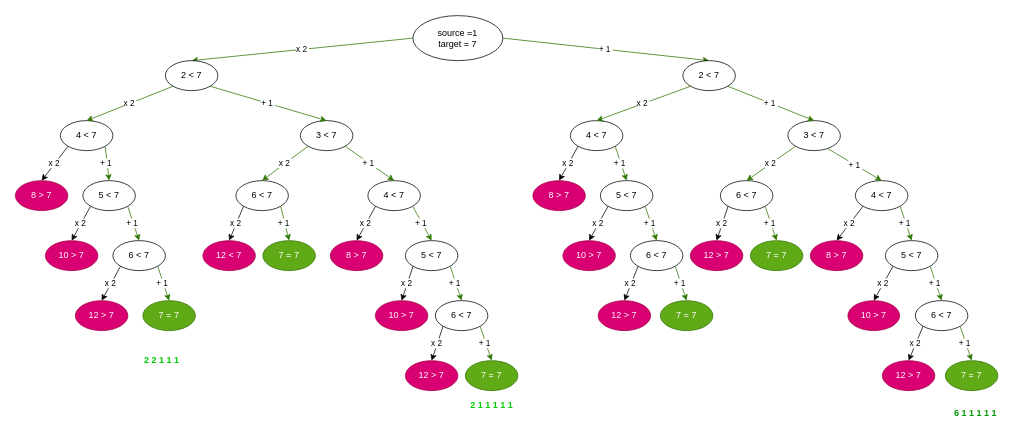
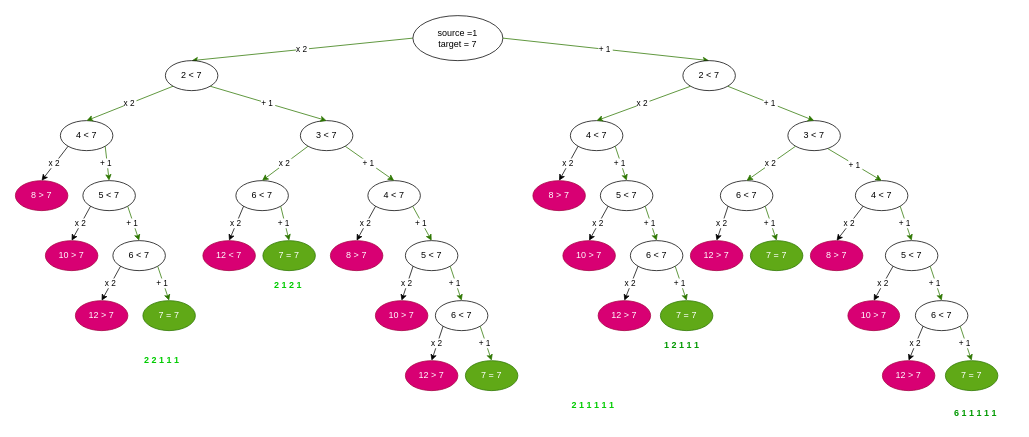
  <mxCell id="0" />
  <mxCell id="1" parent="0" />
  <mxCell id="2" value="x 2&amp;nbsp;" style="edgeStyle=none;html=1;fillColor=#60a917;strokeColor=#2D7600;exitX=0;exitY=0.5;exitDx=0;exitDy=0;entryX=0.5;entryY=0;entryDx=0;entryDy=0;" parent="1" source="3" target="4" edge="1"><mxGeometry relative="1" as="geometry" /></mxCell>
  <mxCell id="3" value="source =1&lt;br&gt;target = 7" style="ellipse;whiteSpace=wrap;html=1;" parent="1" vertex="1"><mxGeometry x="550" y="20" width="120" height="60" as="geometry" /></mxCell>
  <mxCell id="4" value="2 &amp;lt; 7" style="ellipse;whiteSpace=wrap;html=1;rounded=1;" parent="1" vertex="1"><mxGeometry x="220" y="80" width="70" height="40" as="geometry" /></mxCell>
  <mxCell id="5" value="+ 1&amp;nbsp;" style="edgeStyle=none;html=1;exitX=1;exitY=0.5;exitDx=0;exitDy=0;entryX=0.5;entryY=0;entryDx=0;entryDy=0;fillColor=#60a917;strokeColor=#2D7600;" parent="1" source="3" target="6" edge="1"><mxGeometry relative="1" as="geometry"><mxPoint x="306.75" y="70" as="sourcePoint" /><mxPoint x="410" y="130" as="targetPoint" /></mxGeometry></mxCell>
  <mxCell id="6" value="2 &amp;lt; 7" style="ellipse;whiteSpace=wrap;html=1;rounded=1;" parent="1" vertex="1"><mxGeometry x="910" y="80" width="70" height="40" as="geometry" /></mxCell>
  <mxCell id="7" value="4 &amp;lt; 7" style="ellipse;whiteSpace=wrap;html=1;rounded=1;" parent="1" vertex="1"><mxGeometry x="80" y="160" width="70" height="40" as="geometry" /></mxCell>
  <mxCell id="8" value="3 &amp;lt; 7" style="ellipse;whiteSpace=wrap;html=1;rounded=1;" parent="1" vertex="1"><mxGeometry x="400" y="160" width="70" height="40" as="geometry" /></mxCell>
  <mxCell id="9" value="x 2&amp;nbsp;" style="edgeStyle=none;html=1;entryX=0.5;entryY=0;entryDx=0;entryDy=0;exitX=0;exitY=1;exitDx=0;exitDy=0;fillColor=#60a917;strokeColor=#2D7600;" parent="1" source="4" target="7" edge="1"><mxGeometry relative="1" as="geometry"><mxPoint x="304.375" y="70" as="sourcePoint" /><mxPoint x="272.2" y="102.582" as="targetPoint" /></mxGeometry></mxCell>
  <mxCell id="10" value="+ 1&amp;nbsp;" style="edgeStyle=none;html=1;exitX=1;exitY=1;exitDx=0;exitDy=0;entryX=0.5;entryY=0;entryDx=0;entryDy=0;fillColor=#60a917;strokeColor=#2D7600;" parent="1" source="4" target="8" edge="1"><mxGeometry relative="1" as="geometry"><mxPoint x="364" y="70" as="sourcePoint" /><mxPoint x="405" y="100" as="targetPoint" /></mxGeometry></mxCell>
  <mxCell id="11" value="8 &amp;gt; 7" style="ellipse;whiteSpace=wrap;html=1;rounded=1;fillColor=#d80073;fontColor=#ffffff;strokeColor=#A50040;" parent="1" vertex="1"><mxGeometry x="20" y="240" width="70" height="40" as="geometry" /></mxCell>
  <mxCell id="12" value="5 &amp;lt; 7" style="ellipse;whiteSpace=wrap;html=1;rounded=1;" parent="1" vertex="1"><mxGeometry x="110" y="240" width="70" height="40" as="geometry" /></mxCell>
  <mxCell id="13" value="6 &amp;lt; 7" style="ellipse;whiteSpace=wrap;html=1;rounded=1;" parent="1" vertex="1"><mxGeometry x="314" y="240" width="70" height="40" as="geometry" /></mxCell>
  <mxCell id="14" value="4 &amp;lt; 7" style="ellipse;whiteSpace=wrap;html=1;rounded=1;" parent="1" vertex="1"><mxGeometry x="490" y="240" width="70" height="40" as="geometry" /></mxCell>
  <mxCell id="15" value="x 2&amp;nbsp;" style="edgeStyle=none;html=1;entryX=0.5;entryY=0;entryDx=0;entryDy=0;exitX=0;exitY=1;exitDx=0;exitDy=0;" parent="1" source="7" target="11" edge="1"><mxGeometry relative="1" as="geometry"><mxPoint x="180.251" y="134.142" as="sourcePoint" /><mxPoint x="135" y="170" as="targetPoint" /></mxGeometry></mxCell>
  <mxCell id="16" value="x 2&amp;nbsp;" style="edgeStyle=none;html=1;entryX=0.5;entryY=0;entryDx=0;entryDy=0;exitX=0;exitY=1;exitDx=0;exitDy=0;fillColor=#60a917;strokeColor=#2D7600;" parent="1" source="8" target="13" edge="1"><mxGeometry relative="1" as="geometry"><mxPoint x="190.251" y="144.142" as="sourcePoint" /><mxPoint x="145" y="180" as="targetPoint" /></mxGeometry></mxCell>
  <mxCell id="17" value="+ 1&amp;nbsp;" style="edgeStyle=none;html=1;exitX=1;exitY=1;exitDx=0;exitDy=0;entryX=0.5;entryY=0;entryDx=0;entryDy=0;fillColor=#60a917;strokeColor=#2D7600;" parent="1" source="7" target="12" edge="1"><mxGeometry relative="1" as="geometry"><mxPoint x="279.749" y="144.142" as="sourcePoint" /><mxPoint x="334" y="170" as="targetPoint" /></mxGeometry></mxCell>
  <mxCell id="18" value="+ 1&amp;nbsp;" style="edgeStyle=none;html=1;exitX=1;exitY=1;exitDx=0;exitDy=0;entryX=0.5;entryY=0;entryDx=0;entryDy=0;fillColor=#60a917;strokeColor=#2D7600;" parent="1" source="8" target="14" edge="1"><mxGeometry relative="1" as="geometry"><mxPoint x="289.749" y="154.142" as="sourcePoint" /><mxPoint x="344" y="180" as="targetPoint" /></mxGeometry></mxCell>
  <mxCell id="19" value="10 &amp;gt; 7" style="ellipse;whiteSpace=wrap;html=1;rounded=1;fillColor=#d80073;fontColor=#ffffff;strokeColor=#A50040;" parent="1" vertex="1"><mxGeometry x="60" y="320" width="70" height="40" as="geometry" /></mxCell>
  <mxCell id="20" value="6 &amp;lt; 7" style="ellipse;whiteSpace=wrap;html=1;rounded=1;" parent="1" vertex="1"><mxGeometry x="150" y="320" width="70" height="40" as="geometry" /></mxCell>
  <mxCell id="21" value="12 &amp;lt; 7" style="ellipse;whiteSpace=wrap;html=1;rounded=1;fillColor=#d80073;fontColor=#ffffff;strokeColor=#A50040;" parent="1" vertex="1"><mxGeometry x="270" y="320" width="70" height="40" as="geometry" /></mxCell>
  <mxCell id="22" value="&lt;span style=&quot;color: rgb(255 , 255 , 255)&quot;&gt;8 &amp;gt; 7&lt;/span&gt;" style="ellipse;whiteSpace=wrap;html=1;rounded=1;fillColor=#d80073;fontColor=#ffffff;strokeColor=#A50040;" parent="1" vertex="1"><mxGeometry x="440" y="320" width="70" height="40" as="geometry" /></mxCell>
  <mxCell id="23" value="5 &amp;lt; 7" style="ellipse;whiteSpace=wrap;html=1;rounded=1;" parent="1" vertex="1"><mxGeometry x="540" y="320" width="70" height="40" as="geometry" /></mxCell>
  <mxCell id="24" value="x 2&amp;nbsp;" style="edgeStyle=none;html=1;entryX=0.5;entryY=0;entryDx=0;entryDy=0;exitX=0;exitY=1;exitDx=0;exitDy=0;" parent="1" source="12" target="19" edge="1"><mxGeometry relative="1" as="geometry"><mxPoint x="144.251" y="204.142" as="sourcePoint" /><mxPoint x="99" y="240" as="targetPoint" /></mxGeometry></mxCell>
  <mxCell id="25" value="x 2&amp;nbsp;" style="edgeStyle=none;html=1;entryX=0.5;entryY=0;entryDx=0;entryDy=0;exitX=0;exitY=1;exitDx=0;exitDy=0;" parent="1" source="13" target="21" edge="1"><mxGeometry relative="1" as="geometry"><mxPoint x="154.251" y="214.142" as="sourcePoint" /><mxPoint x="109" y="250" as="targetPoint" /></mxGeometry></mxCell>
  <mxCell id="26" value="x 2&amp;nbsp;" style="edgeStyle=none;html=1;entryX=0.5;entryY=0;entryDx=0;entryDy=0;exitX=0;exitY=1;exitDx=0;exitDy=0;" parent="1" source="14" target="22" edge="1"><mxGeometry relative="1" as="geometry"><mxPoint x="164.251" y="224.142" as="sourcePoint" /><mxPoint x="119" y="260" as="targetPoint" /></mxGeometry></mxCell>
  <mxCell id="27" value="+ 1&amp;nbsp;" style="edgeStyle=none;html=1;exitX=1;exitY=1;exitDx=0;exitDy=0;entryX=0.5;entryY=0;entryDx=0;entryDy=0;fillColor=#60a917;strokeColor=#2D7600;" parent="1" source="12" target="20" edge="1"><mxGeometry relative="1" as="geometry"><mxPoint x="193.749" y="204.142" as="sourcePoint" /><mxPoint x="205" y="240" as="targetPoint" /></mxGeometry></mxCell>
  <mxCell id="28" value="+ 1&amp;nbsp;" style="edgeStyle=none;html=1;exitX=1;exitY=1;exitDx=0;exitDy=0;entryX=0.5;entryY=0;entryDx=0;entryDy=0;fillColor=#60a917;strokeColor=#2D7600;" parent="1" source="13" target="34" edge="1"><mxGeometry relative="1" as="geometry"><mxPoint x="203.749" y="214.142" as="sourcePoint" /><mxPoint x="365" y="310" as="targetPoint" /></mxGeometry></mxCell>
  <mxCell id="29" value="+ 1&amp;nbsp;" style="edgeStyle=none;html=1;exitX=1;exitY=1;exitDx=0;exitDy=0;entryX=0.5;entryY=0;entryDx=0;entryDy=0;fillColor=#60a917;strokeColor=#2D7600;" parent="1" source="14" target="23" edge="1"><mxGeometry relative="1" as="geometry"><mxPoint x="213.749" y="224.142" as="sourcePoint" /><mxPoint x="225" y="260" as="targetPoint" /></mxGeometry></mxCell>
  <mxCell id="30" value="12 &amp;gt; 7" style="ellipse;whiteSpace=wrap;html=1;rounded=1;fillColor=#d80073;fontColor=#ffffff;strokeColor=#A50040;" parent="1" vertex="1"><mxGeometry x="100" y="400" width="70" height="40" as="geometry" /></mxCell>
  <mxCell id="31" value="7 = 7" style="ellipse;whiteSpace=wrap;html=1;rounded=1;fillColor=#60a917;fontColor=#ffffff;strokeColor=#2D7600;" parent="1" vertex="1"><mxGeometry x="190" y="400" width="70" height="40" as="geometry" /></mxCell>
  <mxCell id="32" value="x 2&amp;nbsp;" style="edgeStyle=none;html=1;entryX=0.5;entryY=0;entryDx=0;entryDy=0;exitX=0;exitY=1;exitDx=0;exitDy=0;" parent="1" source="20" target="30" edge="1"><mxGeometry relative="1" as="geometry"><mxPoint x="144.251" y="284.142" as="sourcePoint" /><mxPoint x="115" y="320" as="targetPoint" /></mxGeometry></mxCell>
  <mxCell id="33" value="+ 1&amp;nbsp;" style="edgeStyle=none;html=1;entryX=0.5;entryY=0;entryDx=0;entryDy=0;exitX=1;exitY=1;exitDx=0;exitDy=0;fillColor=#60a917;strokeColor=#2D7600;" parent="1" source="20" target="31" edge="1"><mxGeometry relative="1" as="geometry"><mxPoint x="210" y="350" as="sourcePoint" /><mxPoint x="205" y="320" as="targetPoint" /></mxGeometry></mxCell>
  <mxCell id="34" value="7 = 7" style="ellipse;whiteSpace=wrap;html=1;rounded=1;fillColor=#60a917;fontColor=#ffffff;strokeColor=#2D7600;" parent="1" vertex="1"><mxGeometry x="350" y="320" width="70" height="40" as="geometry" /></mxCell>
  <mxCell id="35" value="&lt;span style=&quot;color: rgb(255 , 255 , 255)&quot;&gt;10 &amp;gt; 7&lt;/span&gt;" style="ellipse;whiteSpace=wrap;html=1;rounded=1;fillColor=#d80073;fontColor=#ffffff;strokeColor=#A50040;" parent="1" vertex="1"><mxGeometry x="500" y="400" width="70" height="40" as="geometry" /></mxCell>
  <mxCell id="36" value="6 &amp;lt; 7" style="ellipse;whiteSpace=wrap;html=1;rounded=1;" parent="1" vertex="1"><mxGeometry x="580" y="400" width="70" height="40" as="geometry" /></mxCell>
  <mxCell id="37" value="&lt;span style=&quot;color: rgb(255 , 255 , 255)&quot;&gt;12 &amp;gt; 7&lt;/span&gt;" style="ellipse;whiteSpace=wrap;html=1;rounded=1;fillColor=#d80073;fontColor=#ffffff;strokeColor=#A50040;" parent="1" vertex="1"><mxGeometry x="540" y="480" width="70" height="40" as="geometry" /></mxCell>
  <mxCell id="38" value="7 = 7" style="ellipse;whiteSpace=wrap;html=1;rounded=1;fillColor=#60a917;fontColor=#ffffff;strokeColor=#2D7600;" parent="1" vertex="1"><mxGeometry x="620" y="480" width="70" height="40" as="geometry" /></mxCell>
  <mxCell id="39" value="+ 1&amp;nbsp;" style="edgeStyle=none;html=1;entryX=0.5;entryY=0;entryDx=0;entryDy=0;exitX=1;exitY=1;exitDx=0;exitDy=0;fillColor=#60a917;strokeColor=#2D7600;" parent="1" source="23" target="36" edge="1"><mxGeometry relative="1" as="geometry"><mxPoint x="375" y="360" as="sourcePoint" /><mxPoint x="375" y="410" as="targetPoint" /></mxGeometry></mxCell>
  <mxCell id="40" value="+ 1&amp;nbsp;" style="edgeStyle=none;html=1;entryX=0.5;entryY=0;entryDx=0;entryDy=0;exitX=1;exitY=1;exitDx=0;exitDy=0;fillColor=#60a917;strokeColor=#2D7600;" parent="1" source="36" target="38" edge="1"><mxGeometry relative="1" as="geometry"><mxPoint x="385" y="370" as="sourcePoint" /><mxPoint x="385" y="420" as="targetPoint" /></mxGeometry></mxCell>
  <mxCell id="41" value="x 2&amp;nbsp;" style="edgeStyle=none;html=1;entryX=0.5;entryY=0;entryDx=0;entryDy=0;exitX=0;exitY=1;exitDx=0;exitDy=0;" parent="1" source="23" target="35" edge="1"><mxGeometry relative="1" as="geometry"><mxPoint x="180.251" y="354.142" as="sourcePoint" /><mxPoint x="145" y="410" as="targetPoint" /></mxGeometry></mxCell>
  <mxCell id="42" value="x 2&amp;nbsp;" style="edgeStyle=none;html=1;entryX=0.5;entryY=0;entryDx=0;entryDy=0;exitX=0;exitY=1;exitDx=0;exitDy=0;" parent="1" source="36" target="37" edge="1"><mxGeometry relative="1" as="geometry"><mxPoint x="190.251" y="364.142" as="sourcePoint" /><mxPoint x="155" y="420" as="targetPoint" /></mxGeometry></mxCell>
  <mxCell id="43" value="4 &amp;lt; 7" style="ellipse;whiteSpace=wrap;html=1;rounded=1;" parent="1" vertex="1"><mxGeometry x="760" y="160" width="70" height="40" as="geometry" /></mxCell>
  <mxCell id="44" value="3 &amp;lt; 7" style="ellipse;whiteSpace=wrap;html=1;rounded=1;" parent="1" vertex="1"><mxGeometry x="1050" y="160" width="70" height="40" as="geometry" /></mxCell>
  <mxCell id="45" value="+ 1&amp;nbsp;" style="edgeStyle=none;html=1;exitX=1;exitY=1;exitDx=0;exitDy=0;entryX=0.5;entryY=0;entryDx=0;entryDy=0;fillColor=#60a917;strokeColor=#2D7600;" parent="1" source="6" target="44" edge="1"><mxGeometry relative="1" as="geometry"><mxPoint x="680" y="60" as="sourcePoint" /><mxPoint x="915" y="110" as="targetPoint" /></mxGeometry></mxCell>
  <mxCell id="46" value="x 2&amp;nbsp;" style="edgeStyle=none;html=1;entryX=0.5;entryY=0;entryDx=0;entryDy=0;exitX=0;exitY=1;exitDx=0;exitDy=0;fillColor=#60a917;strokeColor=#2D7600;" parent="1" source="6" target="43" edge="1"><mxGeometry relative="1" as="geometry"><mxPoint x="480.251" y="284.142" as="sourcePoint" /><mxPoint x="455" y="320" as="targetPoint" /></mxGeometry></mxCell>
  <mxCell id="47" value="8 &amp;gt; 7" style="ellipse;whiteSpace=wrap;html=1;rounded=1;fillColor=#d80073;fontColor=#ffffff;strokeColor=#A50040;" parent="1" vertex="1"><mxGeometry x="710" y="240" width="70" height="40" as="geometry" /></mxCell>
  <mxCell id="48" value="5 &amp;lt; 7" style="ellipse;whiteSpace=wrap;html=1;rounded=1;" parent="1" vertex="1"><mxGeometry x="800" y="240" width="70" height="40" as="geometry" /></mxCell>
  <mxCell id="49" value="6 &amp;lt; 7" style="ellipse;whiteSpace=wrap;html=1;rounded=1;" parent="1" vertex="1"><mxGeometry x="960" y="240" width="70" height="40" as="geometry" /></mxCell>
  <mxCell id="50" value="4 &amp;lt; 7" style="ellipse;whiteSpace=wrap;html=1;rounded=1;" parent="1" vertex="1"><mxGeometry x="1140" y="240" width="70" height="40" as="geometry" /></mxCell>
  <mxCell id="51" value="x 2&amp;nbsp;" style="edgeStyle=none;html=1;entryX=0.5;entryY=0;entryDx=0;entryDy=0;exitX=0;exitY=1;exitDx=0;exitDy=0;" parent="1" source="43" target="47" edge="1"><mxGeometry relative="1" as="geometry"><mxPoint x="890.251" y="124.142" as="sourcePoint" /><mxPoint x="842" y="170" as="targetPoint" /></mxGeometry></mxCell>
  <mxCell id="52" value="x 2&amp;nbsp;" style="edgeStyle=none;html=1;entryX=0.5;entryY=0;entryDx=0;entryDy=0;exitX=0;exitY=1;exitDx=0;exitDy=0;fillColor=#60a917;strokeColor=#2D7600;" parent="1" source="44" target="49" edge="1"><mxGeometry relative="1" as="geometry"><mxPoint x="900.251" y="134.142" as="sourcePoint" /><mxPoint x="852" y="180" as="targetPoint" /></mxGeometry></mxCell>
  <mxCell id="53" value="+ 1&amp;nbsp;" style="edgeStyle=none;html=1;exitX=0.764;exitY=0.938;exitDx=0;exitDy=0;entryX=0.5;entryY=0;entryDx=0;entryDy=0;exitPerimeter=0;fillColor=#60a917;strokeColor=#2D7600;" parent="1" source="44" target="50" edge="1"><mxGeometry relative="1" as="geometry"><mxPoint x="939.749" y="124.142" as="sourcePoint" /><mxPoint x="985" y="170" as="targetPoint" /></mxGeometry></mxCell>
  <mxCell id="54" value="+ 1&amp;nbsp;" style="edgeStyle=none;html=1;exitX=1;exitY=1;exitDx=0;exitDy=0;entryX=0.5;entryY=0;entryDx=0;entryDy=0;fillColor=#60a917;strokeColor=#2D7600;" parent="1" source="43" target="48" edge="1"><mxGeometry relative="1" as="geometry"><mxPoint x="949.749" y="134.142" as="sourcePoint" /><mxPoint x="995" y="180" as="targetPoint" /></mxGeometry></mxCell>
  <mxCell id="55" value="10 &amp;gt; 7" style="ellipse;whiteSpace=wrap;html=1;rounded=1;fillColor=#d80073;fontColor=#ffffff;strokeColor=#A50040;" parent="1" vertex="1"><mxGeometry x="750" y="320" width="70" height="40" as="geometry" /></mxCell>
  <mxCell id="56" value="6 &amp;lt; 7" style="ellipse;whiteSpace=wrap;html=1;rounded=1;" parent="1" vertex="1"><mxGeometry x="840" y="320" width="70" height="40" as="geometry" /></mxCell>
  <mxCell id="57" value="12 &amp;gt; 7" style="ellipse;whiteSpace=wrap;html=1;rounded=1;fillColor=#d80073;fontColor=#ffffff;strokeColor=#A50040;" parent="1" vertex="1"><mxGeometry x="920" y="320" width="70" height="40" as="geometry" /></mxCell>
  <mxCell id="58" value="7 = 7" style="ellipse;whiteSpace=wrap;html=1;rounded=1;fillColor=#60a917;fontColor=#ffffff;strokeColor=#2D7600;" parent="1" vertex="1"><mxGeometry x="1000" y="320" width="70" height="40" as="geometry" /></mxCell>
  <mxCell id="59" value="8 &amp;gt; 7" style="ellipse;whiteSpace=wrap;html=1;rounded=1;fillColor=#d80073;fontColor=#ffffff;strokeColor=#A50040;" parent="1" vertex="1"><mxGeometry x="1080" y="320" width="70" height="40" as="geometry" /></mxCell>
  <mxCell id="60" value="5 &amp;lt; 7" style="ellipse;whiteSpace=wrap;html=1;rounded=1;" parent="1" vertex="1"><mxGeometry x="1180" y="320" width="70" height="40" as="geometry" /></mxCell>
  <mxCell id="61" value="x 2&amp;nbsp;" style="edgeStyle=none;html=1;entryX=0.5;entryY=0;entryDx=0;entryDy=0;exitX=0;exitY=1;exitDx=0;exitDy=0;" parent="1" source="48" target="55" edge="1"><mxGeometry relative="1" as="geometry"><mxPoint x="960.251" y="204.142" as="sourcePoint" /><mxPoint x="945" y="250" as="targetPoint" /></mxGeometry></mxCell>
  <mxCell id="62" value="x 2&amp;nbsp;" style="edgeStyle=none;html=1;entryX=0.5;entryY=0;entryDx=0;entryDy=0;exitX=0;exitY=1;exitDx=0;exitDy=0;" parent="1" source="49" target="57" edge="1"><mxGeometry relative="1" as="geometry"><mxPoint x="970.251" y="214.142" as="sourcePoint" /><mxPoint x="955" y="260" as="targetPoint" /></mxGeometry></mxCell>
  <mxCell id="63" value="x 2&amp;nbsp;" style="edgeStyle=none;html=1;entryX=0.5;entryY=0;entryDx=0;entryDy=0;exitX=0;exitY=1;exitDx=0;exitDy=0;" parent="1" source="50" target="59" edge="1"><mxGeometry relative="1" as="geometry"><mxPoint x="980.251" y="224.142" as="sourcePoint" /><mxPoint x="965" y="270" as="targetPoint" /></mxGeometry></mxCell>
  <mxCell id="64" value="+ 1&amp;nbsp;" style="edgeStyle=none;html=1;exitX=1;exitY=1;exitDx=0;exitDy=0;entryX=0.5;entryY=0;entryDx=0;entryDy=0;fillColor=#60a917;strokeColor=#2D7600;" parent="1" source="50" target="60" edge="1"><mxGeometry relative="1" as="geometry"><mxPoint x="1003.48" y="207.52" as="sourcePoint" /><mxPoint x="1135" y="250" as="targetPoint" /></mxGeometry></mxCell>
  <mxCell id="65" value="+ 1&amp;nbsp;" style="edgeStyle=none;html=1;exitX=1;exitY=1;exitDx=0;exitDy=0;entryX=0.5;entryY=0;entryDx=0;entryDy=0;fillColor=#60a917;strokeColor=#2D7600;" parent="1" source="49" target="58" edge="1"><mxGeometry relative="1" as="geometry"><mxPoint x="1013.48" y="217.52" as="sourcePoint" /><mxPoint x="1145" y="260" as="targetPoint" /></mxGeometry></mxCell>
  <mxCell id="66" value="+ 1&amp;nbsp;" style="edgeStyle=none;html=1;exitX=1;exitY=1;exitDx=0;exitDy=0;entryX=0.5;entryY=0;entryDx=0;entryDy=0;fillColor=#60a917;strokeColor=#2D7600;" parent="1" source="48" target="56" edge="1"><mxGeometry relative="1" as="geometry"><mxPoint x="1023.48" y="227.52" as="sourcePoint" /><mxPoint x="1155" y="270" as="targetPoint" /></mxGeometry></mxCell>
  <mxCell id="67" value="12 &amp;gt; 7" style="ellipse;whiteSpace=wrap;html=1;rounded=1;fillColor=#d80073;fontColor=#ffffff;strokeColor=#A50040;" parent="1" vertex="1"><mxGeometry x="797" y="400" width="70" height="40" as="geometry" /></mxCell>
  <mxCell id="68" value="7 = 7" style="ellipse;whiteSpace=wrap;html=1;rounded=1;fillColor=#60a917;fontColor=#ffffff;strokeColor=#2D7600;" parent="1" vertex="1"><mxGeometry x="880" y="400" width="70" height="40" as="geometry" /></mxCell>
  <mxCell id="69" value="10 &amp;gt; 7" style="ellipse;whiteSpace=wrap;html=1;rounded=1;fillColor=#d80073;fontColor=#ffffff;strokeColor=#A50040;" parent="1" vertex="1"><mxGeometry x="1130" y="400" width="69" height="40" as="geometry" /></mxCell>
  <mxCell id="70" value="6 &amp;lt; 7" style="ellipse;whiteSpace=wrap;html=1;rounded=1;" parent="1" vertex="1"><mxGeometry x="1220" y="400" width="70" height="40" as="geometry" /></mxCell>
  <mxCell id="71" value="x 2&amp;nbsp;" style="edgeStyle=none;html=1;entryX=0.5;entryY=0;entryDx=0;entryDy=0;exitX=0;exitY=1;exitDx=0;exitDy=0;" parent="1" source="56" target="67" edge="1"><mxGeometry relative="1" as="geometry"><mxPoint x="1110.251" y="284.142" as="sourcePoint" /><mxPoint x="1105" y="330" as="targetPoint" /></mxGeometry></mxCell>
  <mxCell id="72" value="x 2&amp;nbsp;" style="edgeStyle=none;html=1;entryX=0.5;entryY=0;entryDx=0;entryDy=0;exitX=0;exitY=1;exitDx=0;exitDy=0;" parent="1" source="60" target="69" edge="1"><mxGeometry relative="1" as="geometry"><mxPoint x="1120.251" y="294.142" as="sourcePoint" /><mxPoint x="1115" y="340" as="targetPoint" /></mxGeometry></mxCell>
  <mxCell id="73" value="+ 1&amp;nbsp;" style="edgeStyle=none;html=1;exitX=1;exitY=1;exitDx=0;exitDy=0;entryX=0.5;entryY=0;entryDx=0;entryDy=0;fillColor=#60a917;strokeColor=#2D7600;" parent="1" source="60" target="70" edge="1"><mxGeometry relative="1" as="geometry"><mxPoint x="989.749" y="284.142" as="sourcePoint" /><mxPoint x="1025" y="330" as="targetPoint" /></mxGeometry></mxCell>
  <mxCell id="74" value="+ 1&amp;nbsp;" style="edgeStyle=none;html=1;exitX=1;exitY=1;exitDx=0;exitDy=0;entryX=0.5;entryY=0;entryDx=0;entryDy=0;fillColor=#60a917;strokeColor=#2D7600;" parent="1" source="56" target="68" edge="1"><mxGeometry relative="1" as="geometry"><mxPoint x="999.749" y="294.142" as="sourcePoint" /><mxPoint x="1035" y="340" as="targetPoint" /></mxGeometry></mxCell>
  <mxCell id="75" value="&lt;span style=&quot;color: rgb(255 , 255 , 255)&quot;&gt;12 &amp;gt; 7&lt;/span&gt;" style="ellipse;whiteSpace=wrap;html=1;rounded=1;fillColor=#d80073;fontColor=#ffffff;strokeColor=#A50040;" parent="1" vertex="1"><mxGeometry x="1176" y="480" width="70" height="40" as="geometry" /></mxCell>
  <mxCell id="76" value="7 = 7" style="ellipse;whiteSpace=wrap;html=1;rounded=1;fillColor=#60a917;fontColor=#ffffff;strokeColor=#2D7600;" parent="1" vertex="1"><mxGeometry x="1260" y="480" width="70" height="40" as="geometry" /></mxCell>
  <mxCell id="77" value="+ 1&amp;nbsp;" style="edgeStyle=none;html=1;entryX=0.5;entryY=0;entryDx=0;entryDy=0;exitX=1;exitY=1;exitDx=0;exitDy=0;fillColor=#60a917;strokeColor=#2D7600;" parent="1" source="70" target="76" edge="1"><mxGeometry relative="1" as="geometry"><mxPoint x="1250" y="440" as="sourcePoint" /><mxPoint x="1235" y="410" as="targetPoint" /></mxGeometry></mxCell>
  <mxCell id="78" value="x 2&amp;nbsp;" style="edgeStyle=none;html=1;entryX=0.5;entryY=0;entryDx=0;entryDy=0;exitX=0;exitY=1;exitDx=0;exitDy=0;" parent="1" source="70" target="75" edge="1"><mxGeometry relative="1" as="geometry"><mxPoint x="1161.251" y="364.142" as="sourcePoint" /><mxPoint x="1115.5" y="410" as="targetPoint" /></mxGeometry></mxCell>
  <mxCell id="79" value="&lt;div&gt;&lt;span style=&quot;color: rgb(0 , 204 , 0)&quot;&gt;&lt;b&gt;2 2 1 1 1&lt;/b&gt;&lt;/span&gt;&lt;br&gt;&lt;/div&gt;" style="text;html=1;align=left;verticalAlign=middle;resizable=0;points=[];autosize=1;strokeColor=none;fillColor=none;" parent="1" vertex="1"><mxGeometry x="190" y="470" width="60" height="20" as="geometry" /></mxCell>
- <mxCell id="81" value="&lt;div&gt;&lt;div&gt;&lt;font color=&quot;#00cc00&quot;&gt;&lt;b&gt;2 1 1 1 1 1&lt;/b&gt;&lt;/font&gt;&lt;/div&gt;&lt;/div&gt;" style="text;html=1;align=left;verticalAlign=middle;resizable=0;points=[];autosize=1;strokeColor=none;fillColor=none;" parent="1" vertex="1"><mxGeometry x="625" y="530" width="70" height="20" as="geometry" /></mxCell>
+ <mxCell id="80" value="&lt;div&gt;&lt;div&gt;&lt;font color=&quot;#00cc00&quot;&gt;&lt;b&gt;&amp;nbsp;2 1 2 1&lt;/b&gt;&lt;/font&gt;&lt;/div&gt;&lt;/div&gt;" style="text;html=1;align=left;verticalAlign=middle;resizable=0;points=[];autosize=1;strokeColor=none;fillColor=none;" parent="1" vertex="1"><mxGeometry x="360" y="370" width="60" height="20" as="geometry" /></mxCell>
+ <mxCell id="81" value="&lt;div&gt;&lt;div&gt;&lt;font color=&quot;#00cc00&quot;&gt;&lt;b&gt;2 1 1 1 1 1&lt;/b&gt;&lt;/font&gt;&lt;/div&gt;&lt;/div&gt;" style="text;html=1;align=left;verticalAlign=middle;resizable=0;points=[];autosize=1;strokeColor=none;fillColor=none;" parent="1" vertex="1"><mxGeometry x="760" y="530" width="70" height="20" as="geometry" /></mxCell>
+ <mxCell id="82" value="&lt;div&gt;&lt;b&gt;&lt;font color=&quot;#009900&quot;&gt;&amp;nbsp;1 2 1 1 1&amp;nbsp;&lt;/font&gt;&lt;/b&gt;&lt;/div&gt;" style="text;html=1;align=left;verticalAlign=middle;resizable=0;points=[];autosize=1;strokeColor=none;fillColor=none;" parent="1" vertex="1"><mxGeometry x="880" y="450" width="70" height="20" as="geometry" /></mxCell>
  <mxCell id="83" value="&lt;div&gt;&lt;b&gt;&lt;font color=&quot;#009900&quot;&gt;6 1 1 1 1 1&amp;nbsp;&lt;/font&gt;&lt;/b&gt;&lt;/div&gt;" style="text;html=1;align=left;verticalAlign=middle;resizable=0;points=[];autosize=1;strokeColor=none;fillColor=none;" parent="1" vertex="1"><mxGeometry x="1270" y="540" width="80" height="20" as="geometry" /></mxCell>
